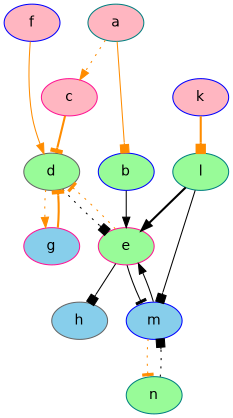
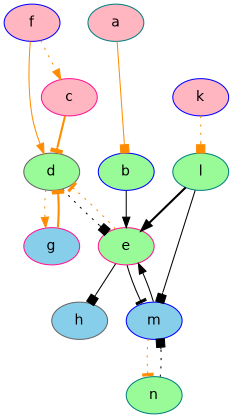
  digraph {
    node [color=blue fillcolor=palegreen fontcolor="#000000" fontname=Helvetica fontsize=14 shape=oval style=filled]
    edge [arrowhead=normal color=darkorange dir=forward style=solid]
    a [color=teal fillcolor=lightpink]
    c [color=deeppink fillcolor=lightpink]
    b
    d [color=gray40]
    e [color=deeppink]
    g [color=deeppink fillcolor=skyblue]
    m [fillcolor=skyblue]
    h [color=gray40 fillcolor=skyblue]
    f [fillcolor=lightpink]
    n [color=teal]
    k [fillcolor=lightpink]
    l [color=teal]
-   a -> c [style=dotted]
+   f -> c [style=dotted]
    a -> b [arrowhead=box]
    c -> d [arrowhead=tee style=bold]
    b -> e [color=black]
    d -> e [arrowhead=box color=black style=dotted]
    d -> g [style=dotted]
    e -> d [arrowhead=tee style=dotted]
    e -> m [arrowhead=tee color=black]
    e -> h [arrowhead=box color=black]
    g -> d [arrowhead=tee style=bold]
    m -> e [color=black]
    m -> n [arrowhead=tee style=dotted]
    f -> d
    n -> m [arrowhead=box color=black style=dotted]
-   k -> l [arrowhead=box style=bold]
+   k -> l [arrowhead=box style=dotted]
    l -> e [color=black style=bold]
    l -> m [arrowhead=box color=black]
  }
